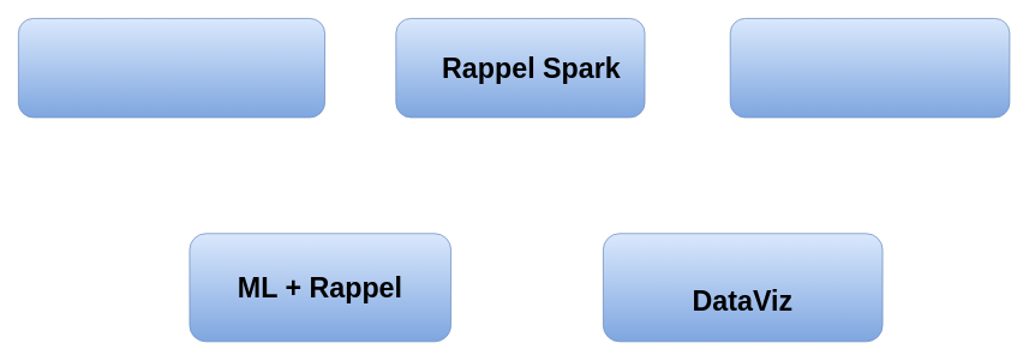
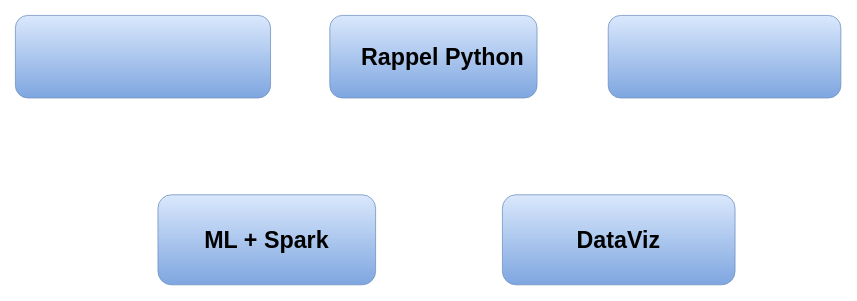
  <mxCell id="0" />
  <mxCell id="1" parent="0" />
  <mxCell id="2" value="" style="rounded=1;whiteSpace=wrap;html=1;gradientColor=#7ea6e0;fillColor=#dae8fc;strokeColor=#6c8ebf;" parent="1" vertex="1"><mxGeometry x="669" y="259" width="310" height="120" as="geometry" /></mxCell>
  <mxCell id="3" value="" style="rounded=1;whiteSpace=wrap;html=1;gradientColor=#7ea6e0;fillColor=#dae8fc;strokeColor=#6c8ebf;" parent="1" vertex="1"><mxGeometry x="809.99" y="20" width="310.01" height="110" as="geometry" /></mxCell>
  <mxCell id="4" value="" style="rounded=1;whiteSpace=wrap;html=1;gradientColor=#7ea6e0;fillColor=#dae8fc;strokeColor=#6c8ebf;" parent="1" vertex="1"><mxGeometry x="439" y="20" width="276.11" height="110" as="geometry" /></mxCell>
  <mxCell id="5" value="" style="rounded=1;whiteSpace=wrap;html=1;gradientColor=#7ea6e0;fillColor=#dae8fc;strokeColor=#6c8ebf;" parent="1" vertex="1"><mxGeometry x="20" y="20" width="340" height="110" as="geometry" /></mxCell>
- <mxCell id="6" value="DataViz" style="text;html=1;strokeColor=none;fillColor=none;align=center;verticalAlign=middle;whiteSpace=wrap;rounded=0;fontSize=31;fontStyle=1" parent="1" vertex="1"><mxGeometry x="719" y="324" width="210" height="20" as="geometry" /></mxCell>
- <mxCell id="7" value="Rappel Spark" style="text;html=1;strokeColor=none;fillColor=none;align=center;verticalAlign=middle;whiteSpace=wrap;rounded=0;fontSize=31;fontStyle=1" parent="1" vertex="1"><mxGeometry x="461.445" y="65" width="257" height="20" as="geometry" /></mxCell>
+ <mxCell id="6" value="DataViz" style="text;html=1;strokeColor=none;fillColor=none;align=center;verticalAlign=middle;whiteSpace=wrap;rounded=0;fontSize=31;fontStyle=1" parent="1" vertex="1"><mxGeometry x="719" y="309" width="210" height="20" as="geometry" /></mxCell>
+ <mxCell id="7" value="Rappel Python" style="text;html=1;strokeColor=none;fillColor=none;align=center;verticalAlign=middle;whiteSpace=wrap;rounded=0;fontSize=31;fontStyle=1" parent="1" vertex="1"><mxGeometry x="461.445" y="65" width="257" height="20" as="geometry" /></mxCell>
  <mxCell id="8" value="" style="rounded=1;whiteSpace=wrap;html=1;gradientColor=#7ea6e0;fillColor=#dae8fc;strokeColor=#6c8ebf;" parent="1" vertex="1"><mxGeometry x="209.99" y="259" width="290.01" height="120" as="geometry" /></mxCell>
- <mxCell id="9" value="ML + Rappel" style="text;html=1;strokeColor=none;fillColor=none;align=center;verticalAlign=middle;whiteSpace=wrap;rounded=0;fontSize=31;fontStyle=1" parent="1" vertex="1"><mxGeometry x="209.995" y="309" width="290" height="20" as="geometry" /></mxCell>
+ <mxCell id="9" value="ML + Spark" style="text;html=1;strokeColor=none;fillColor=none;align=center;verticalAlign=middle;whiteSpace=wrap;rounded=0;fontSize=31;fontStyle=1" parent="1" vertex="1"><mxGeometry x="209.995" y="309" width="290" height="20" as="geometry" /></mxCell>
